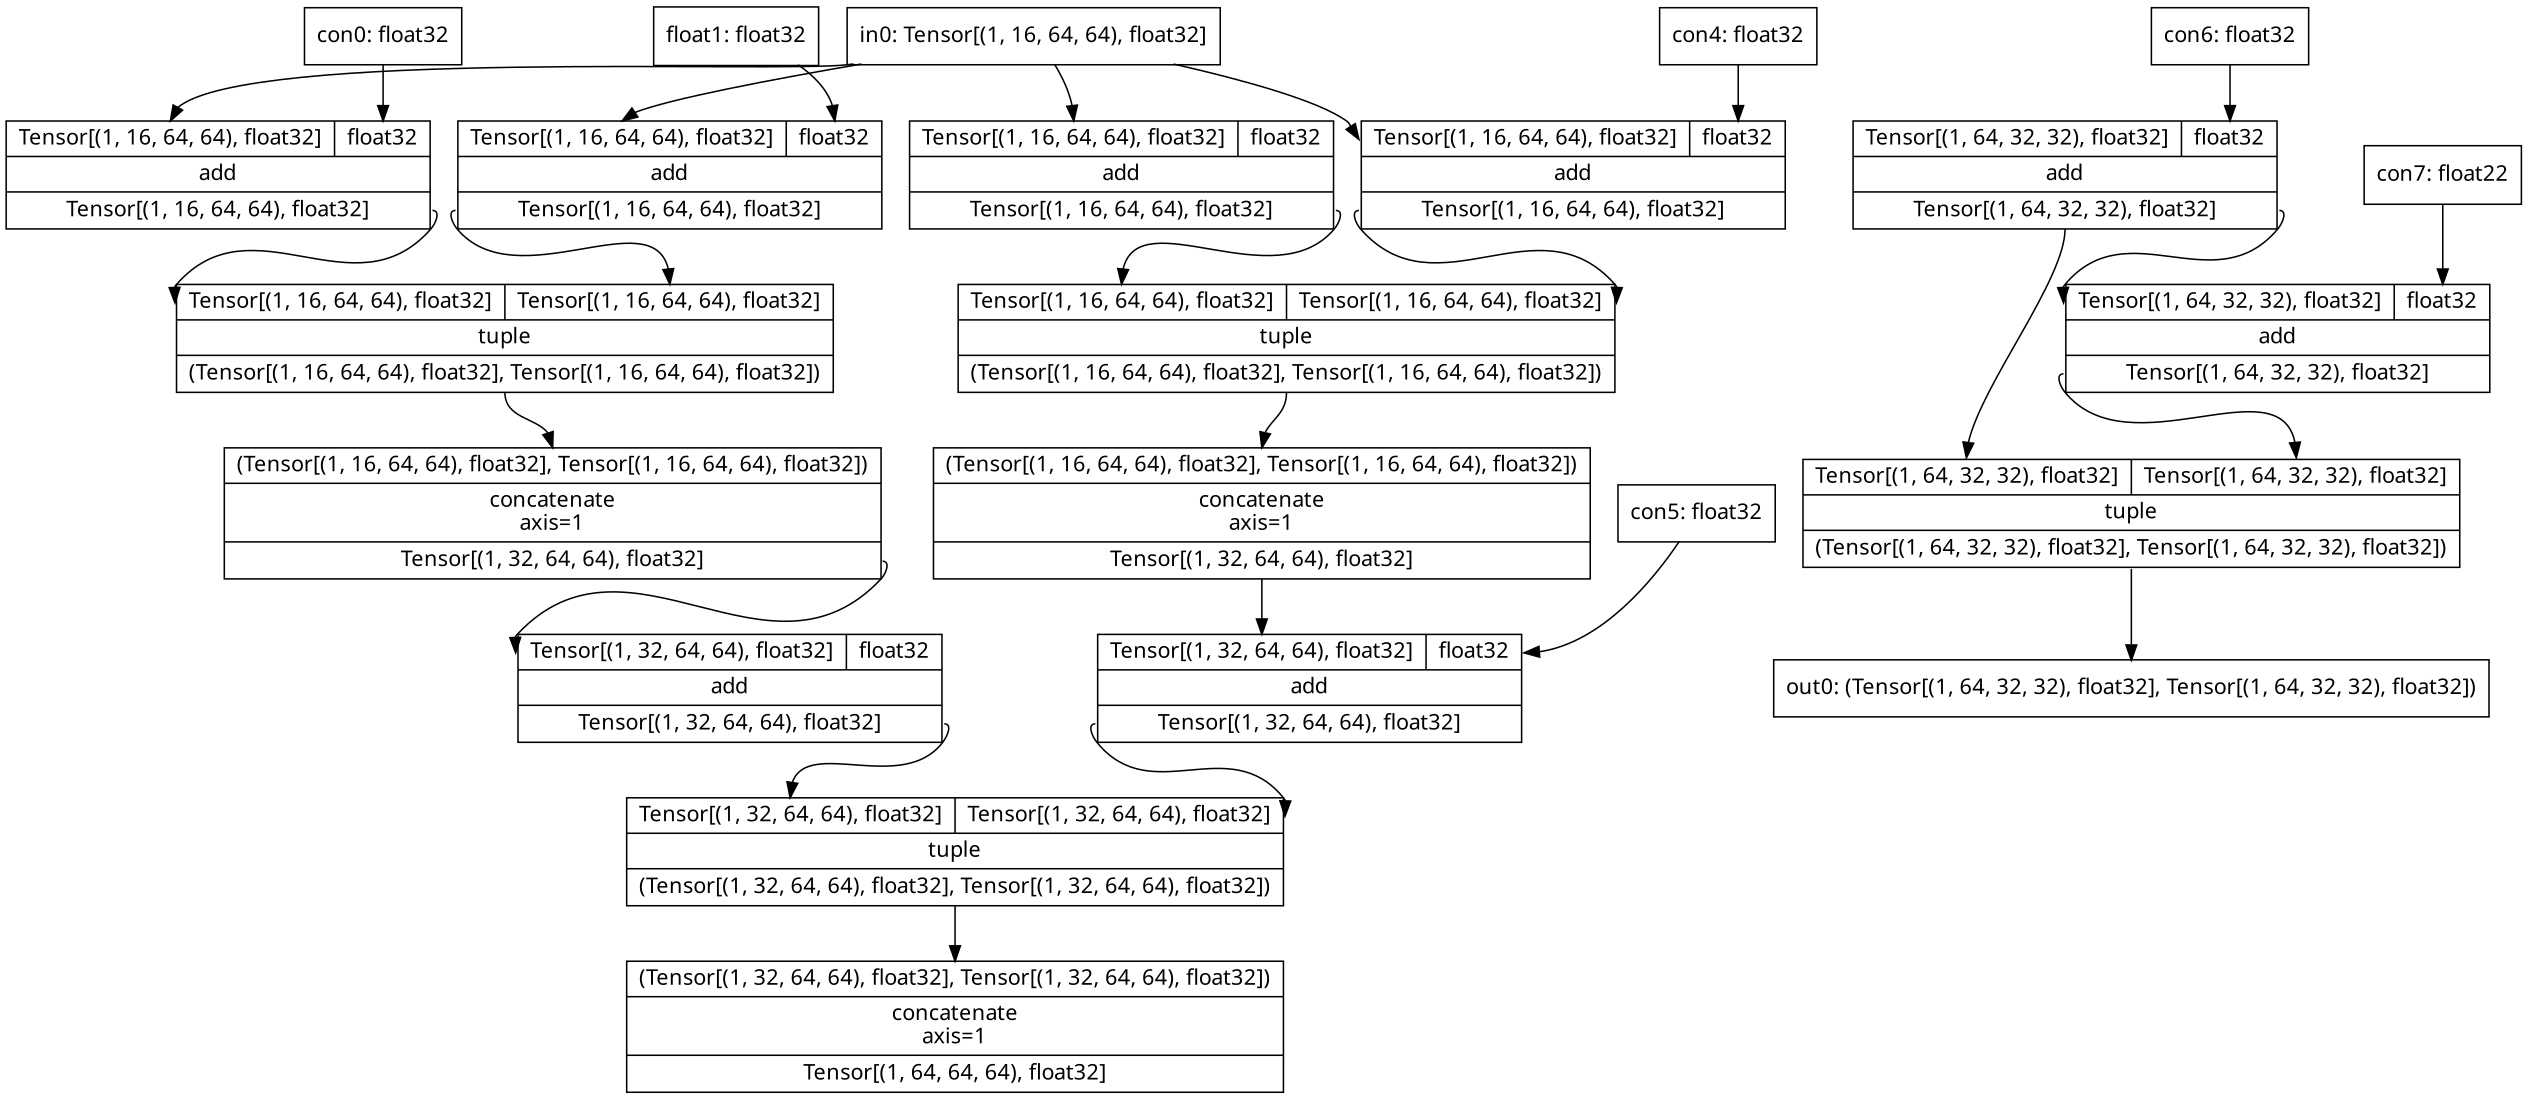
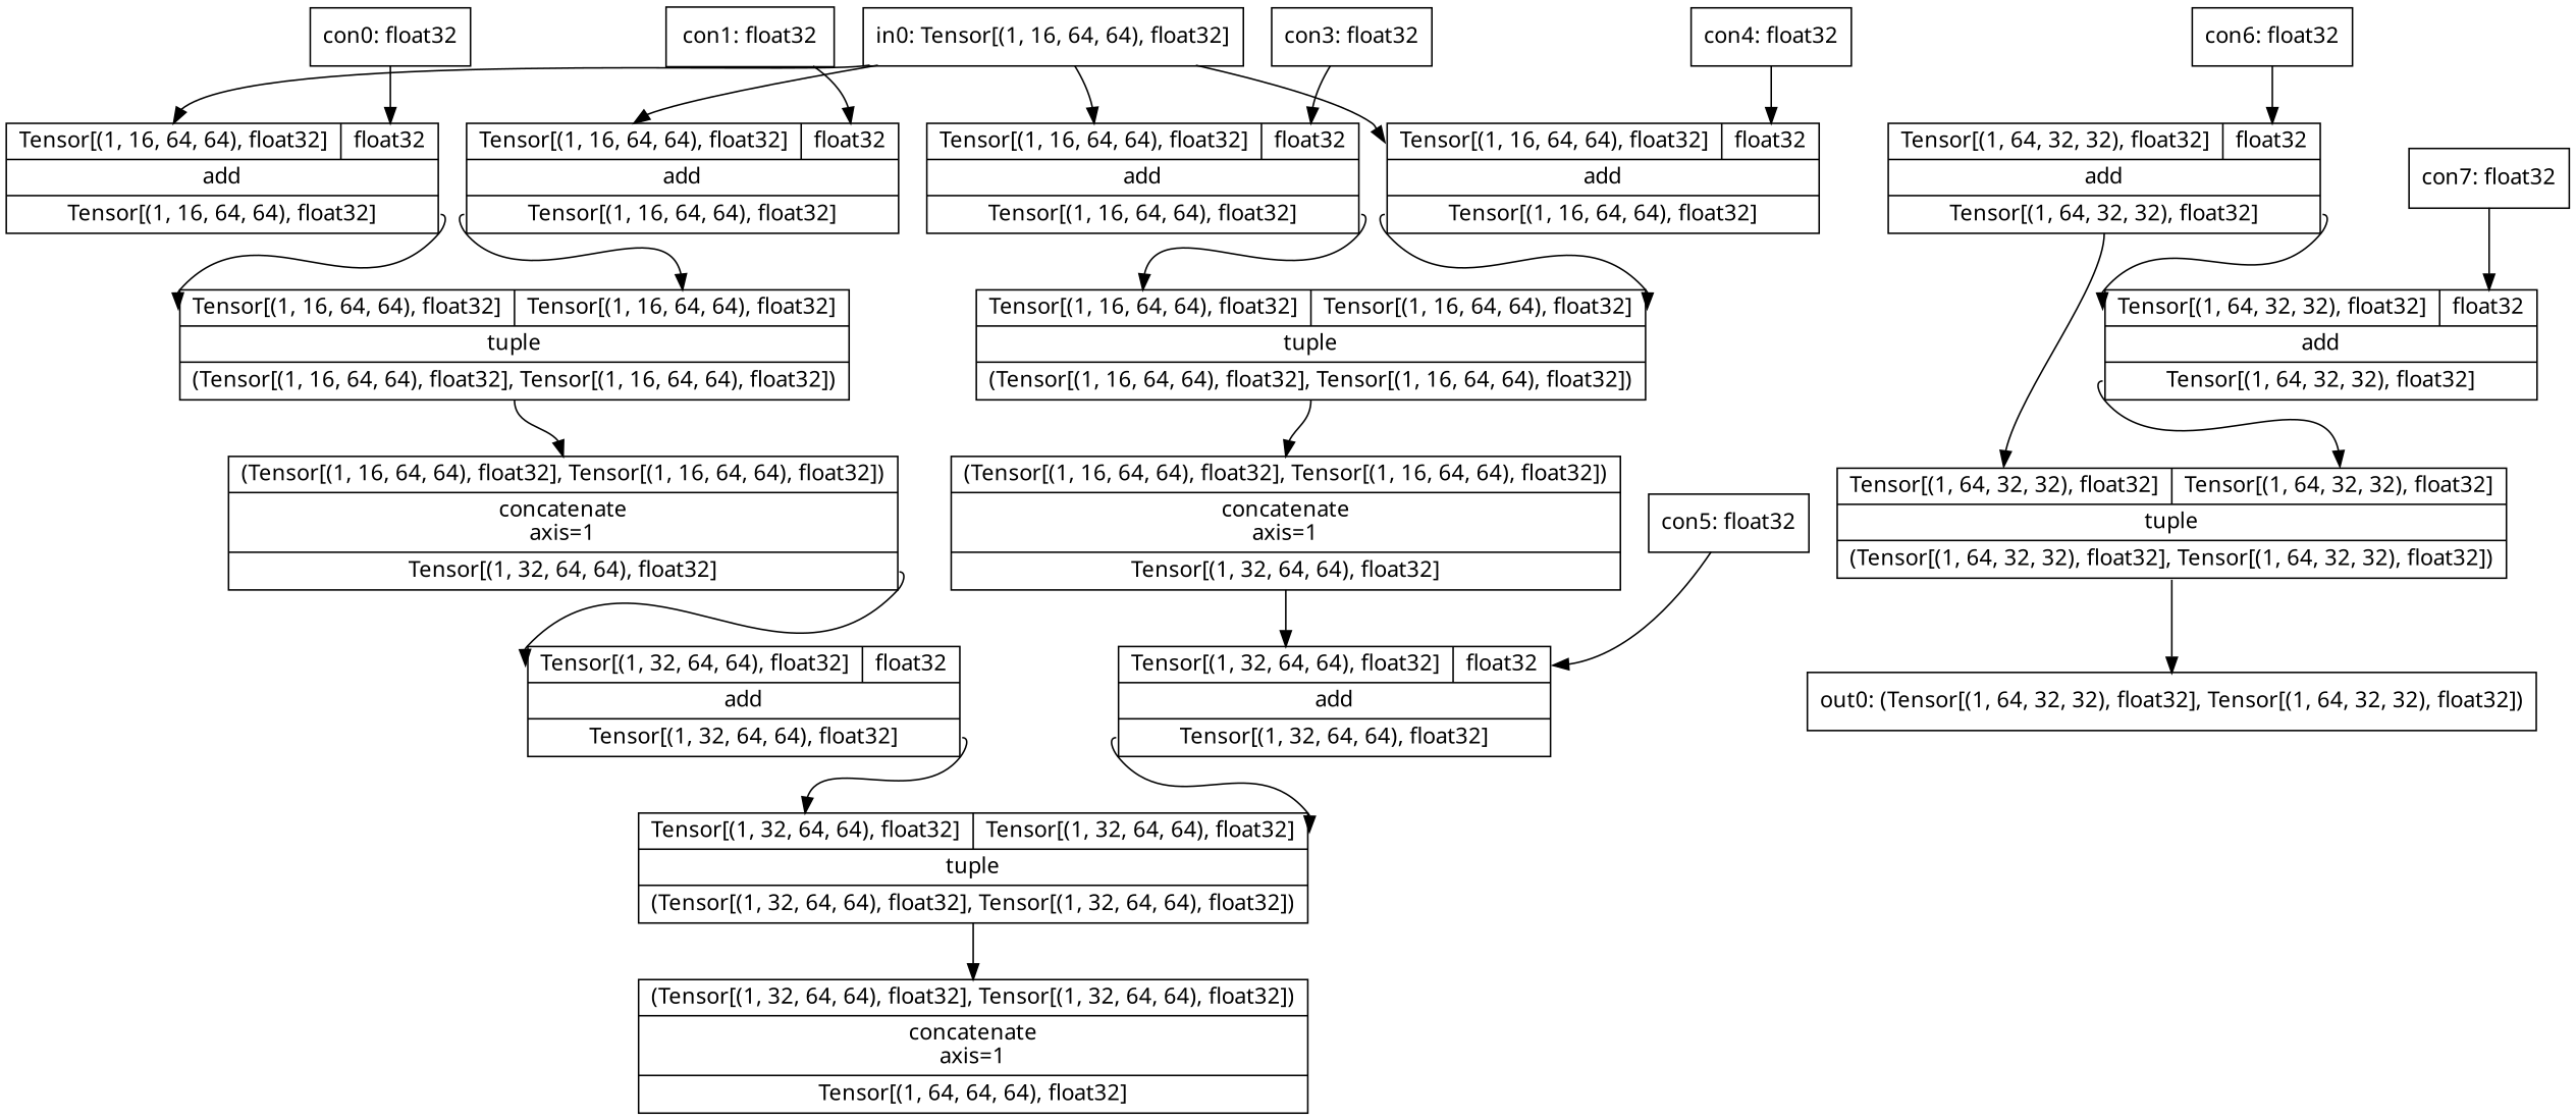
  digraph {
    node [fontname="Linux Biolinum O" shape=record]
    edge [headport=i0 tailport=o0]
    n1 [label="in0: Tensor[(1, 16, 64, 64), float32]"]
    n2 [label="{{<i0>Tensor[(1, 16, 64, 64), float32]|<i1>float32}|add\n|{<o0>Tensor[(1, 16, 64, 64), float32]}}"]
    n3 [label="{{<i0>Tensor[(1, 16, 64, 64), float32]|<i1>float32}|add\n|{<o0>Tensor[(1, 16, 64, 64), float32]}}"]
    n4 [label="{{<i0>Tensor[(1, 16, 64, 64), float32]|<i1>float32}|add\n|{<o0>Tensor[(1, 16, 64, 64), float32]}}"]
    n5 [label="{{<i0>Tensor[(1, 16, 64, 64), float32]|<i1>float32}|add\n|{<o0>Tensor[(1, 16, 64, 64), float32]}}"]
    n6 [label="{{<i0>Tensor[(1, 16, 64, 64), float32]|<i1>Tensor[(1, 16, 64, 64), float32]}|tuple\n|{<o0>(Tensor[(1, 16, 64, 64), float32], Tensor[(1, 16, 64, 64), float32])}}"]
    n7 [label="{{<i0>Tensor[(1, 16, 64, 64), float32]|<i1>Tensor[(1, 16, 64, 64), float32]}|tuple\n|{<o0>(Tensor[(1, 16, 64, 64), float32], Tensor[(1, 16, 64, 64), float32])}}"]
    n8 [label="con0: float32"]
    n9 [label="{{<i0>(Tensor[(1, 16, 64, 64), float32], Tensor[(1, 16, 64, 64), float32])}|concatenate\naxis=1|{<o0>Tensor[(1, 32, 64, 64), float32]}}"]
-   n10 [label="float1: float32"]
+   n10 [label="con1: float32"]
    n11 [label="{{<i0>Tensor[(1, 32, 64, 64), float32]|<i1>float32}|add\n|{<o0>Tensor[(1, 32, 64, 64), float32]}}"]
    n12 [label="{{<i0>Tensor[(1, 32, 64, 64), float32]|<i1>Tensor[(1, 32, 64, 64), float32]}|tuple\n|{<o0>(Tensor[(1, 32, 64, 64), float32], Tensor[(1, 32, 64, 64), float32])}}"]
    n13 [label="{{<i0>(Tensor[(1, 32, 64, 64), float32], Tensor[(1, 32, 64, 64), float32])}|concatenate\naxis=1|{<o0>Tensor[(1, 64, 64, 64), float32]}}"]
+   n14 [label="con3: float32"]
    n15 [label="{{<i0>(Tensor[(1, 16, 64, 64), float32], Tensor[(1, 16, 64, 64), float32])}|concatenate\naxis=1|{<o0>Tensor[(1, 32, 64, 64), float32]}}"]
    n16 [label="con4: float32"]
    n17 [label="{{<i0>Tensor[(1, 32, 64, 64), float32]|<i1>float32}|add\n|{<o0>Tensor[(1, 32, 64, 64), float32]}}"]
    n18 [label="con5: float32"]
    n19 [label="{{<i0>Tensor[(1, 64, 32, 32), float32]|<i1>float32}|add\n|{<o0>Tensor[(1, 64, 32, 32), float32]}}"]
    n20 [label="{{<i0>Tensor[(1, 64, 32, 32), float32]|<i1>float32}|add\n|{<o0>Tensor[(1, 64, 32, 32), float32]}}"]
    n21 [label="{{<i0>Tensor[(1, 64, 32, 32), float32]|<i1>Tensor[(1, 64, 32, 32), float32]}|tuple\n|{<o0>(Tensor[(1, 64, 32, 32), float32], Tensor[(1, 64, 32, 32), float32])}}"]
    n22 [label="con6: float32"]
    n23 [label="out0: (Tensor[(1, 64, 32, 32), float32], Tensor[(1, 64, 32, 32), float32])"]
-   n24 [label="con7: float22"]
+   n24 [label="con7: float32"]
    n1 -> n2
    n1 -> n3
    n1 -> n4
    n1 -> n5
    n2 -> n6
    n3 -> n6 [headport=i1]
    n4 -> n7
    n5 -> n7 [headport=i1]
    n6 -> n9
    n7 -> n15
    n8 -> n2 [headport=i1]
    n9 -> n11
    n10 -> n3 [headport=i1]
    n11 -> n12
    n12 -> n13
+   n14 -> n4 [headport=i1]
    n15 -> n17
    n16 -> n5 [headport=i1]
    n17 -> n12 [headport=i1]
    n18 -> n17 [headport=i1]
    n19 -> n20
    n19 -> n21
    n20 -> n21 [headport=i1]
    n21 -> n23
    n22 -> n19 [headport=i1]
    n24 -> n20 [headport=i1]
  }
